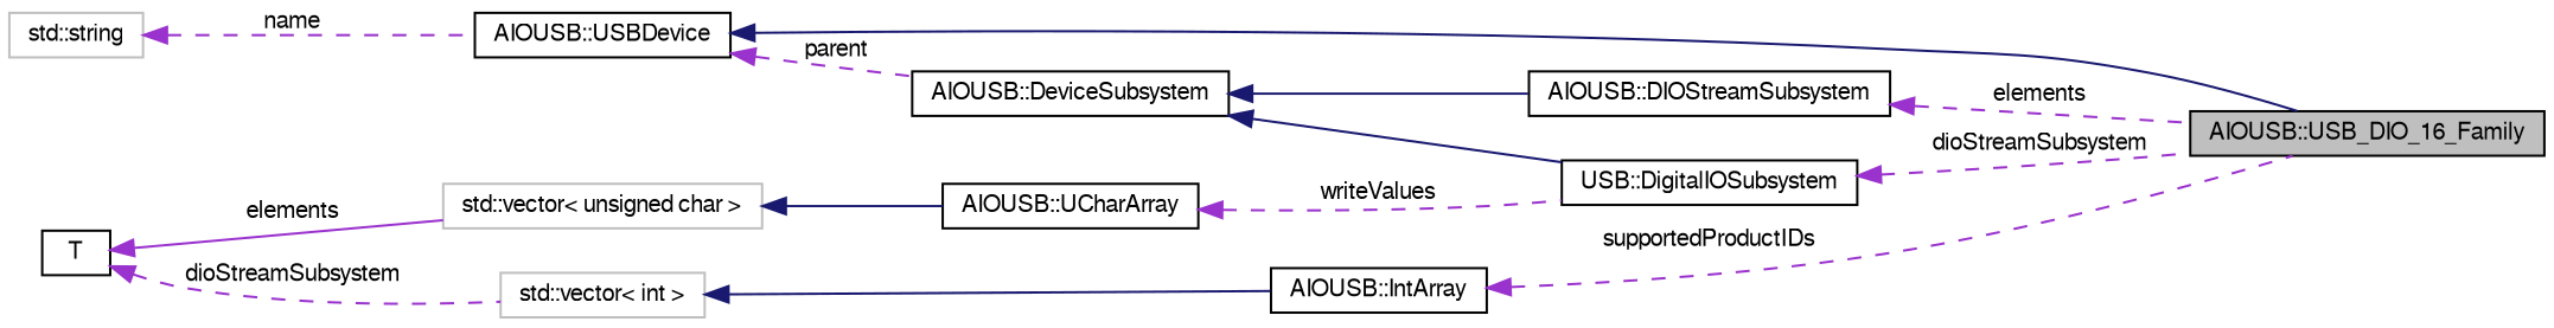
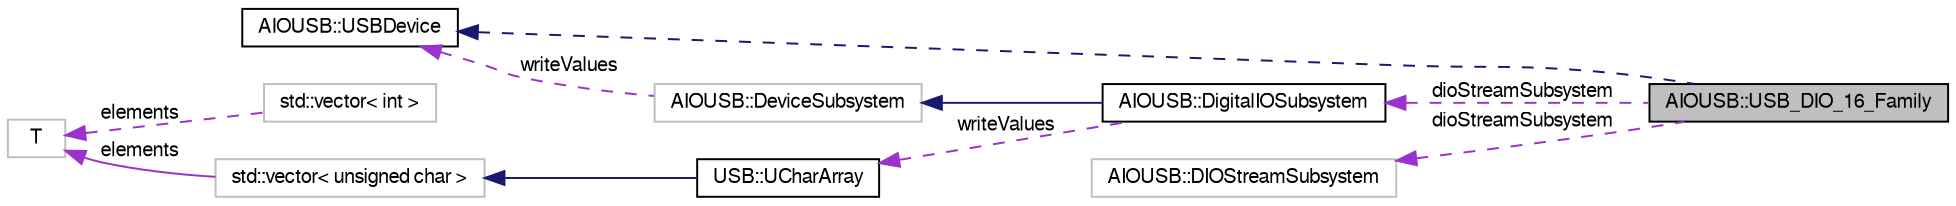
  digraph {
    rankdir=LR
    node [color=black fillcolor=white fontname=FreeSans fontsize=10 shape=record style=filled]
    edge [color=darkorchid3 dir=back fontname=FreeSans fontsize=10 labelfontname=FreeSans labelfontsize=10 style=dashed]
    n1 [fillcolor=grey75 fontcolor=black height=0.2 label="AIOUSB::USB_DIO_16_Family" width=0.4]
    n2 [height=0.2 label="AIOUSB::USBDevice" width=0.4]
-   n3 [height=0.2 label="AIOUSB::DeviceSubsystem" width=0.4]
-   n4 [height=0.2 label="AIOUSB::DIOStreamSubsystem" width=0.4]
-   n5 [height=0.2 label="USB::DigitalIOSubsystem" width=0.4]
-   n6 [color=grey75 height=0.2 label="std::string" width=0.4]
-   n7 [height=0.2 label="AIOUSB::IntArray" width=0.4]
+   n3 [color=grey75 height=0.2 label="AIOUSB::DeviceSubsystem" width=0.4]
+   n4 [color=grey75 height=0.2 label="AIOUSB::DIOStreamSubsystem" width=0.4]
+   n5 [height=0.2 label="AIOUSB::DigitalIOSubsystem" width=0.4]
    n8 [color=grey75 height=0.2 label="std::vector\< int \>" width=0.4]
-   n9 [height=0.2 label=T width=0.4]
+   n9 [color=grey75 height=0.2 label=T width=0.4]
    n10 [color=grey75 height=0.2 label="std::vector\< unsigned char \>" width=0.4]
-   n11 [height=0.2 label="AIOUSB::UCharArray" width=0.4]
-   n2 -> n1 [color=midnightblue style=solid]
-   n2 -> n3 [label=parent]
-   n3 -> n4 [color=midnightblue style=solid]
+   n11 [height=0.2 label="USB::UCharArray" width=0.4]
+   n2 -> n1 [color=midnightblue]
+   n2 -> n3 [label=writeValues]
    n3 -> n5 [color=midnightblue style=solid]
-   n4 -> n1 [label=elements]
+   n4 -> n1 [label=dioStreamSubsystem]
    n5 -> n1 [label=dioStreamSubsystem]
-   n6 -> n2 [label=name]
-   n7 -> n1 [label=supportedProductIDs]
-   n8 -> n7 [color=midnightblue style=solid]
-   n9 -> n8 [label=dioStreamSubsystem]
+   n9 -> n8 [label=elements]
    n9 -> n10 [label=elements style=solid]
    n10 -> n11 [color=midnightblue style=solid]
    n11 -> n5 [label=writeValues]
  }
